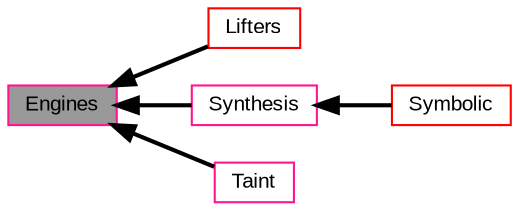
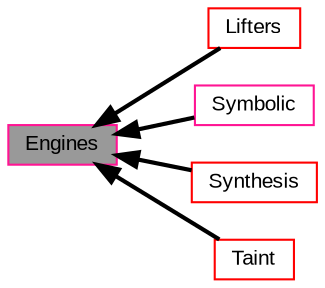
  digraph {
    fontname="Liberation Sans"
    rankdir=LR
    node [color=red fillcolor=white fontname="Liberation Sans" fontsize=10 shape=box style=filled]
    edge [dir=back fontname="Liberation Sans" fontsize=10 labelfontname=Helvetica labelfontsize=10 shape=plaintext style=bold]
    n1 [color=deeppink fillcolor=grey60 fontcolor=black height=0.2 label=Engines width=0.4]
    n2 [height=0.2 label=Lifters width=0.4]
-   n3 [height=0.2 label=Symbolic width=0.4]
-   n4 [color=deeppink height=0.2 label=Synthesis width=0.4]
-   n5 [color=deeppink height=0.2 label=Taint width=0.4]
+   n3 [color=deeppink height=0.2 label=Symbolic width=0.4]
+   n4 [height=0.2 label=Synthesis width=0.4]
+   n5 [height=0.2 label=Taint width=0.4]
    n1 -> n2
-   n4 -> n3
+   n1 -> n3
    n1 -> n4
    n1 -> n5
  }
